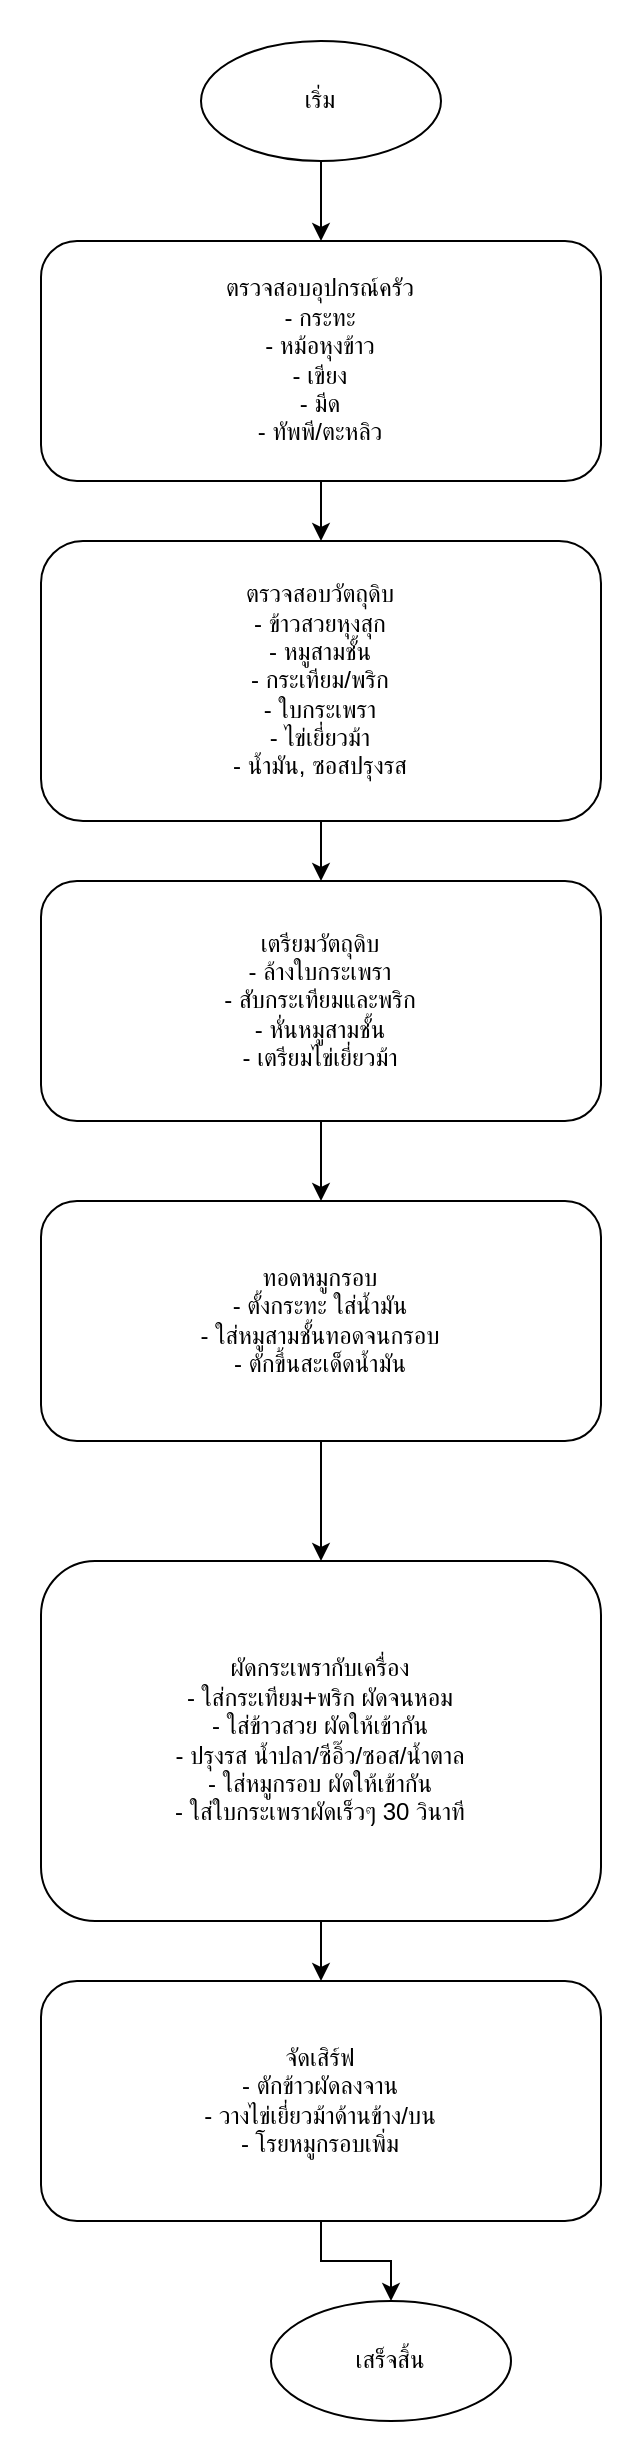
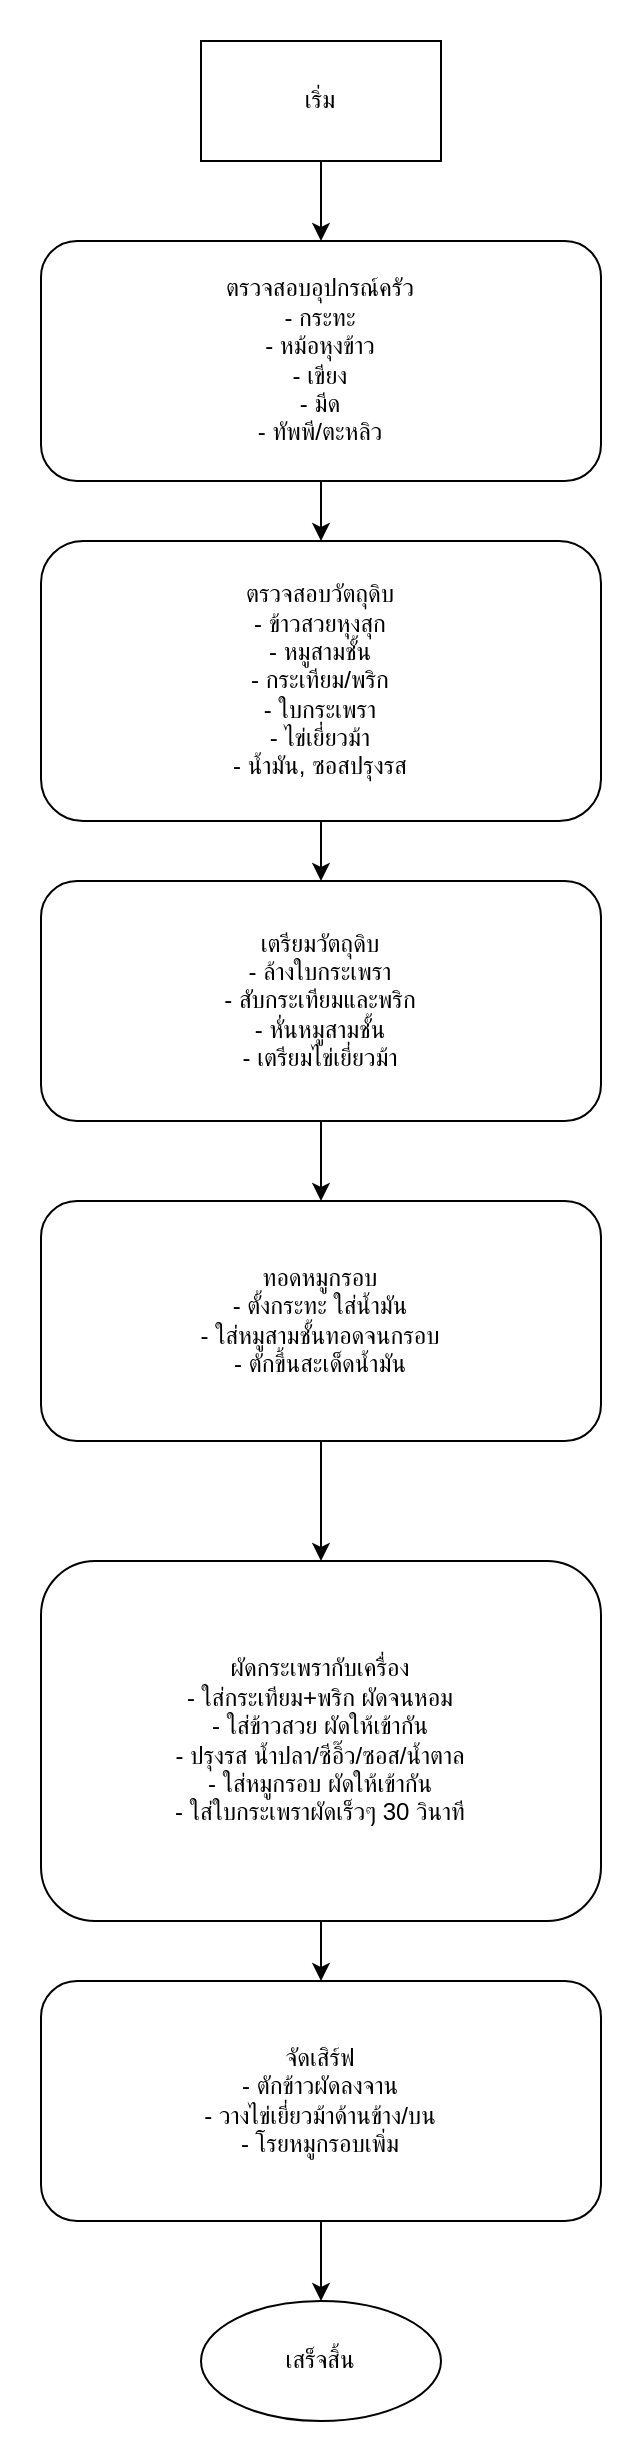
  <mxCell id="0" />
  <mxCell id="1" parent="0" />
- <mxCell id="2" value="เริ่ม" style="ellipse;whiteSpace=wrap;html=1;" vertex="1" parent="1"><mxGeometry x="100" y="20" width="120" height="60" as="geometry" /></mxCell>
+ <mxCell id="2" value="เริ่ม" style="whiteSpace=wrap;html=1;rounded=0;" vertex="1" parent="1"><mxGeometry x="100" y="20" width="120" height="60" as="geometry" /></mxCell>
  <mxCell id="3" value="ตรวจสอบอุปกรณ์ครัว&#10;- กระทะ&#10;- หม้อหุงข้าว&#10;- เขียง&#10;- มีด&#10;- ทัพพี/ตะหลิว" style="rectangle;rounded=1;whiteSpace=wrap;html=1;" vertex="1" parent="1"><mxGeometry x="20" y="120" width="280" height="120" as="geometry" /></mxCell>
  <mxCell id="4" value="ตรวจสอบวัตถุดิบ&#10;- ข้าวสวยหุงสุก&#10;- หมูสามชั้น&#10;- กระเทียม/พริก&#10;- ใบกระเพรา&#10;- ไข่เยี่ยวม้า&#10;- น้ำมัน, ซอสปรุงรส" style="rectangle;rounded=1;whiteSpace=wrap;html=1;" vertex="1" parent="1"><mxGeometry x="20" y="270" width="280" height="140" as="geometry" /></mxCell>
  <mxCell id="5" value="เตรียมวัตถุดิบ&#10;- ล้างใบกระเพรา&#10;- สับกระเทียมและพริก&#10;- หั่นหมูสามชั้น&#10;- เตรียมไข่เยี่ยวม้า" style="rectangle;rounded=1;whiteSpace=wrap;html=1;" vertex="1" parent="1"><mxGeometry x="20" y="440" width="280" height="120" as="geometry" /></mxCell>
  <mxCell id="6" value="ทอดหมูกรอบ&#10;- ตั้งกระทะ ใส่น้ำมัน&#10;- ใส่หมูสามชั้นทอดจนกรอบ&#10;- ตักขึ้นสะเด็ดน้ำมัน" style="rectangle;rounded=1;whiteSpace=wrap;html=1;" vertex="1" parent="1"><mxGeometry x="20" y="600" width="280" height="120" as="geometry" /></mxCell>
  <mxCell id="7" value="ผัดกระเพรากับเครื่อง&#10;- ใส่กระเทียม+พริก ผัดจนหอม&#10;- ใส่ข้าวสวย ผัดให้เข้ากัน&#10;- ปรุงรส น้ำปลา/ซีอิ๊ว/ซอส/น้ำตาล&#10;- ใส่หมูกรอบ ผัดให้เข้ากัน&#10;- ใส่ใบกระเพราผัดเร็วๆ 30 วินาที" style="rectangle;rounded=1;whiteSpace=wrap;html=1;" vertex="1" parent="1"><mxGeometry x="20" y="780" width="280" height="180" as="geometry" /></mxCell>
  <mxCell id="8" value="จัดเสิร์ฟ&#10;- ตักข้าวผัดลงจาน&#10;- วางไข่เยี่ยวม้าด้านข้าง/บน&#10;- โรยหมูกรอบเพิ่ม" style="rectangle;rounded=1;whiteSpace=wrap;html=1;" vertex="1" parent="1"><mxGeometry x="20" y="990" width="280" height="120" as="geometry" /></mxCell>
- <mxCell id="9" value="เสร็จสิ้น" style="ellipse;whiteSpace=wrap;html=1;" vertex="1" parent="1"><mxGeometry x="135" y="1150" width="120" height="60" as="geometry" /></mxCell>
+ <mxCell id="9" value="เสร็จสิ้น" style="ellipse;whiteSpace=wrap;html=1;" vertex="1" parent="1"><mxGeometry x="100" y="1150" width="120" height="60" as="geometry" /></mxCell>
  <mxCell id="10" style="edgeStyle=orthogonalEdgeStyle;rounded=0;" edge="1" parent="1" source="2" target="3"><mxGeometry relative="1" as="geometry" /></mxCell>
  <mxCell id="11" style="edgeStyle=orthogonalEdgeStyle;rounded=0;" edge="1" parent="1" source="3" target="4"><mxGeometry relative="1" as="geometry" /></mxCell>
  <mxCell id="12" style="edgeStyle=orthogonalEdgeStyle;rounded=0;" edge="1" parent="1" source="4" target="5"><mxGeometry relative="1" as="geometry" /></mxCell>
  <mxCell id="13" style="edgeStyle=orthogonalEdgeStyle;rounded=0;" edge="1" parent="1" source="5" target="6"><mxGeometry relative="1" as="geometry" /></mxCell>
  <mxCell id="14" style="edgeStyle=orthogonalEdgeStyle;rounded=0;" edge="1" parent="1" source="6" target="7"><mxGeometry relative="1" as="geometry" /></mxCell>
  <mxCell id="15" style="edgeStyle=orthogonalEdgeStyle;rounded=0;" edge="1" parent="1" source="7" target="8"><mxGeometry relative="1" as="geometry" /></mxCell>
  <mxCell id="16" style="edgeStyle=orthogonalEdgeStyle;rounded=0;" edge="1" parent="1" source="8" target="9"><mxGeometry relative="1" as="geometry" /></mxCell>
